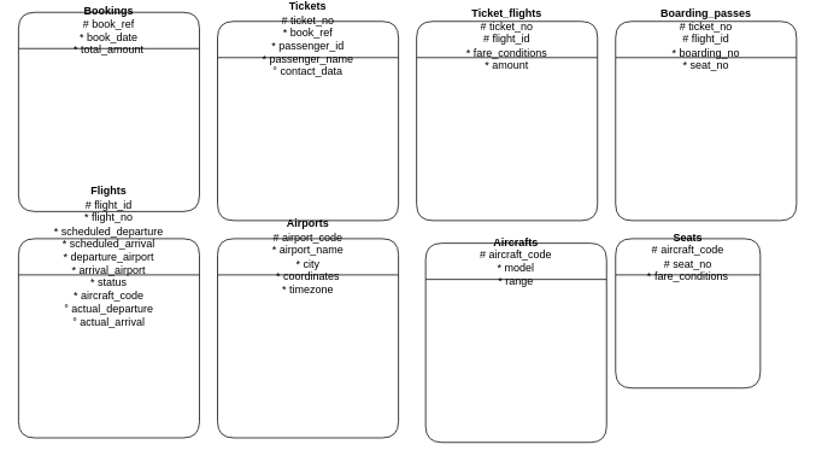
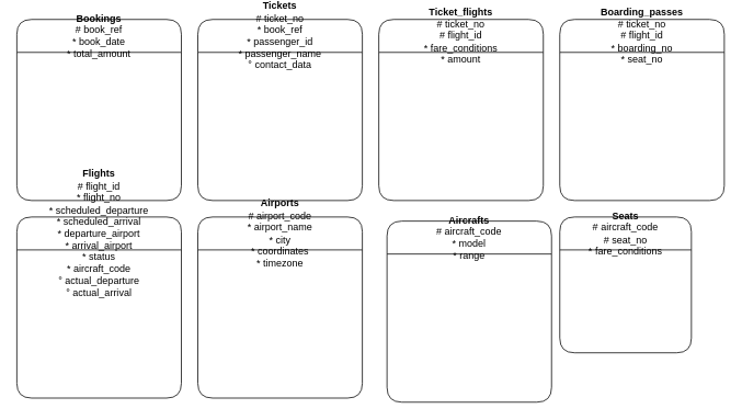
  <mxCell id="0" />
  <mxCell id="1" parent="0" />
- <mxCell id="2" value="&lt;b&gt;Bookings&lt;/b&gt;&lt;br/&gt;# book_ref&lt;br/&gt;* book_date&lt;br/&gt;* total_amount" style="shape=swimlane;rounded=1;whiteSpace=wrap;html=1;" vertex="1" parent="1"><mxGeometry x="20" y="10" width="200" height="220" as="geometry" /></mxCell>
+ <mxCell id="2" value="&lt;b&gt;Bookings&lt;/b&gt;&lt;br/&gt;# book_ref&lt;br/&gt;* book_date&lt;br/&gt;* total_amount" style="shape=swimlane;rounded=1;whiteSpace=wrap;html=1;" vertex="1" parent="1"><mxGeometry x="20" y="20" width="200" height="220" as="geometry" /></mxCell>
  <mxCell id="3" value="&lt;b&gt;Tickets&lt;/b&gt;&lt;br/&gt;# ticket_no&lt;br/&gt;* book_ref&lt;br/&gt;* passenger_id&lt;br/&gt;* passenger_name&lt;br/&gt;° contact_data" style="shape=swimlane;rounded=1;whiteSpace=wrap;html=1;" vertex="1" parent="1"><mxGeometry x="240" y="20" width="200" height="220" as="geometry" /></mxCell>
  <mxCell id="4" value="&lt;b&gt;Ticket_flights&lt;/b&gt;&lt;br/&gt;# ticket_no&lt;br/&gt;# flight_id&lt;br/&gt;* fare_conditions&lt;br/&gt;* amount" style="shape=swimlane;rounded=1;whiteSpace=wrap;html=1;" vertex="1" parent="1"><mxGeometry x="460" y="20" width="200" height="220" as="geometry" /></mxCell>
  <mxCell id="5" value="&lt;b&gt;Boarding_passes&lt;/b&gt;&lt;br/&gt;# ticket_no&lt;br/&gt;# flight_id&lt;br/&gt;* boarding_no&lt;br/&gt;* seat_no" style="shape=swimlane;rounded=1;whiteSpace=wrap;html=1;" vertex="1" parent="1"><mxGeometry x="680" y="20" width="200" height="220" as="geometry" /></mxCell>
  <mxCell id="6" value="&lt;b&gt;Flights&lt;/b&gt;&lt;br/&gt;# flight_id&lt;br/&gt;* flight_no&lt;br/&gt;* scheduled_departure&lt;br/&gt;* scheduled_arrival&lt;br/&gt;* departure_airport&lt;br/&gt;* arrival_airport&lt;br/&gt;* status&lt;br/&gt;* aircraft_code&lt;br/&gt;° actual_departure&lt;br/&gt;° actual_arrival" style="shape=swimlane;rounded=1;whiteSpace=wrap;html=1;" vertex="1" parent="1"><mxGeometry x="20" y="260" width="200" height="220" as="geometry" /></mxCell>
  <mxCell id="7" value="&lt;b&gt;Airports&lt;/b&gt;&lt;br/&gt;# airport_code&lt;br/&gt;* airport_name&lt;br/&gt;* city&lt;br/&gt;* coordinates&lt;br/&gt;* timezone" style="shape=swimlane;rounded=1;whiteSpace=wrap;html=1;" vertex="1" parent="1"><mxGeometry x="240" y="260" width="200" height="220" as="geometry" /></mxCell>
  <mxCell id="8" value="&lt;b&gt;Aircrafts&lt;/b&gt;&lt;br/&gt;# aircraft_code&lt;br/&gt;* model&lt;br/&gt;* range" style="shape=swimlane;rounded=1;whiteSpace=wrap;html=1;" vertex="1" parent="1"><mxGeometry x="470" y="265" width="200" height="220" as="geometry" /></mxCell>
  <mxCell id="9" value="&lt;b&gt;Seats&lt;/b&gt;&lt;br/&gt;# aircraft_code&lt;br/&gt;# seat_no&lt;br/&gt;* fare_conditions" style="shape=swimlane;rounded=1;whiteSpace=wrap;html=1;" vertex="1" parent="1"><mxGeometry x="680" y="260" width="160" height="165" as="geometry" /></mxCell>
